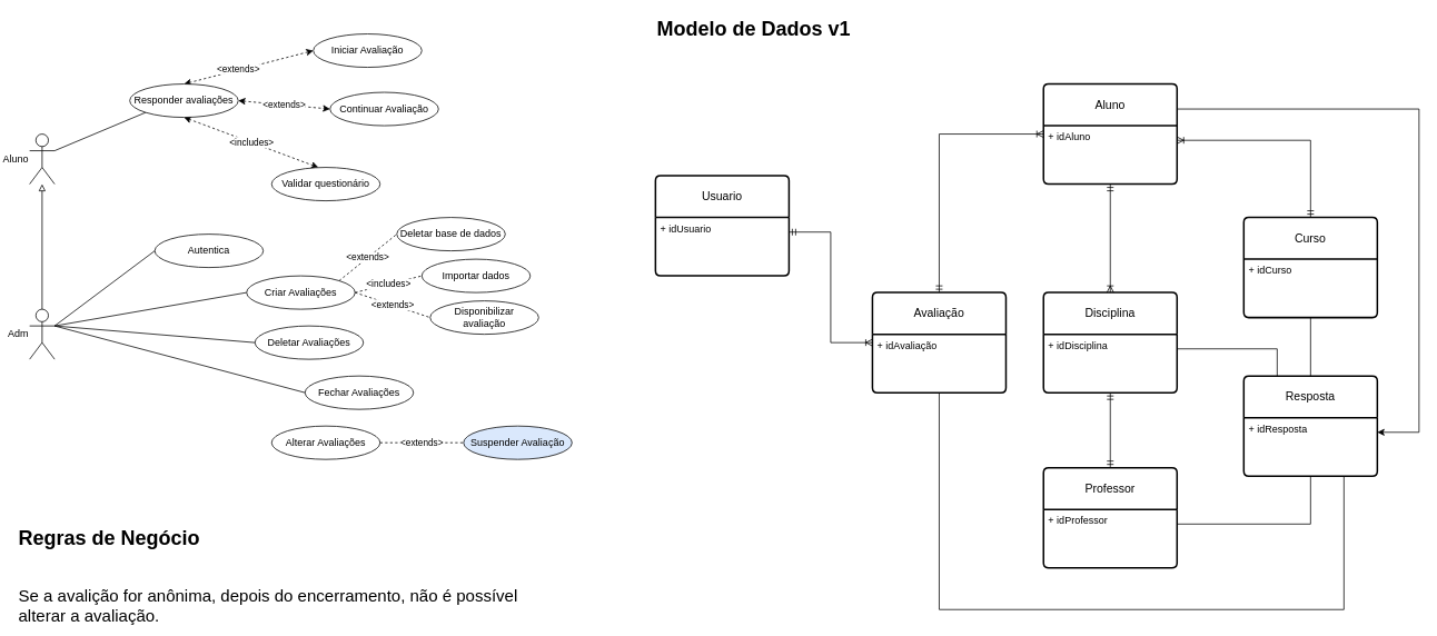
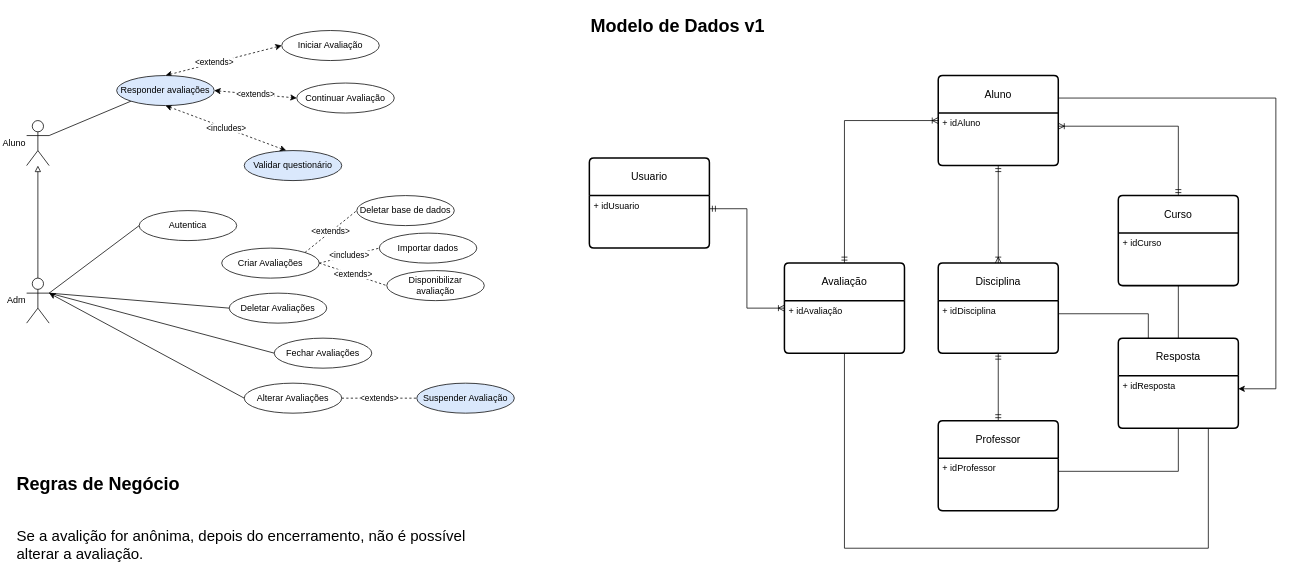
  <mxCell id="0" />
  <mxCell id="1" parent="0" />
  <mxCell id="2" style="rounded=0;orthogonalLoop=1;jettySize=auto;html=1;exitX=1;exitY=0.333;exitDx=0;exitDy=0;exitPerimeter=0;entryX=0;entryY=1;entryDx=0;entryDy=0;endArrow=none;endFill=0;" edge="1" parent="1" source="3" target="8"><mxGeometry relative="1" as="geometry" /></mxCell>
  <mxCell id="3" value="Aluno" style="shape=umlActor;verticalLabelPosition=middle;verticalAlign=middle;html=1;outlineConnect=0;labelPosition=left;align=right;" vertex="1" parent="1"><mxGeometry x="35" y="160" width="30" height="60" as="geometry" /></mxCell>
  <mxCell id="4" value="&amp;lt;includes&amp;gt;" style="rounded=0;orthogonalLoop=1;jettySize=auto;html=1;exitX=0.5;exitY=1;exitDx=0;exitDy=0;entryX=0.431;entryY=0;entryDx=0;entryDy=0;entryPerimeter=0;endArrow=classic;endFill=1;dashed=1;startArrow=classic;startFill=1;" edge="1" parent="1" source="8" target="9"><mxGeometry relative="1" as="geometry" /></mxCell>
  <mxCell id="5" style="rounded=0;orthogonalLoop=1;jettySize=auto;html=1;exitX=0.5;exitY=0;exitDx=0;exitDy=0;entryX=0;entryY=0.5;entryDx=0;entryDy=0;dashed=1;startArrow=classic;startFill=1;" edge="1" parent="1" source="8" target="10"><mxGeometry relative="1" as="geometry" /></mxCell>
  <mxCell id="6" value="&amp;lt;extends&amp;gt;" style="edgeLabel;html=1;align=center;verticalAlign=middle;resizable=0;points=[];" vertex="1" connectable="0" parent="5"><mxGeometry x="-0.168" y="3" relative="1" as="geometry"><mxPoint y="1" as="offset" /></mxGeometry></mxCell>
  <mxCell id="7" value="&amp;lt;extends&amp;gt;" style="rounded=0;orthogonalLoop=1;jettySize=auto;html=1;exitX=1;exitY=0.5;exitDx=0;exitDy=0;entryX=0;entryY=0.5;entryDx=0;entryDy=0;dashed=1;startArrow=classic;startFill=1;" edge="1" parent="1" source="8" target="11"><mxGeometry relative="1" as="geometry" /></mxCell>
- <mxCell id="8" value="Responder avaliações" style="ellipse;whiteSpace=wrap;html=1;" vertex="1" parent="1"><mxGeometry x="155" y="100" width="130" height="40" as="geometry" /></mxCell>
- <mxCell id="9" value="Validar questionário" style="ellipse;whiteSpace=wrap;html=1;" vertex="1" parent="1"><mxGeometry x="325" y="200" width="130" height="40" as="geometry" /></mxCell>
+ <mxCell id="8" value="Responder avaliações" style="ellipse;whiteSpace=wrap;html=1;fillColor=#dae8fc;" vertex="1" parent="1"><mxGeometry x="155" y="100" width="130" height="40" as="geometry" /></mxCell>
+ <mxCell id="9" value="Validar questionário" style="ellipse;whiteSpace=wrap;html=1;fillColor=#dae8fc;" vertex="1" parent="1"><mxGeometry x="325" y="200" width="130" height="40" as="geometry" /></mxCell>
  <mxCell id="10" value="Iniciar Avaliação" style="ellipse;whiteSpace=wrap;html=1;" vertex="1" parent="1"><mxGeometry x="375" y="40" width="130" height="40" as="geometry" /></mxCell>
  <mxCell id="11" value="Continuar Avaliação" style="ellipse;whiteSpace=wrap;html=1;" vertex="1" parent="1"><mxGeometry x="395" y="110" width="130" height="40" as="geometry" /></mxCell>
  <mxCell id="12" style="edgeStyle=orthogonalEdgeStyle;rounded=0;orthogonalLoop=1;jettySize=auto;html=1;exitX=0.5;exitY=0;exitDx=0;exitDy=0;exitPerimeter=0;endArrow=block;endFill=0;" edge="1" parent="1" source="17" target="3"><mxGeometry relative="1" as="geometry" /></mxCell>
  <mxCell id="13" style="rounded=0;orthogonalLoop=1;jettySize=auto;html=1;exitX=1;exitY=0.333;exitDx=0;exitDy=0;exitPerimeter=0;entryX=0;entryY=0.5;entryDx=0;entryDy=0;endArrow=none;endFill=0;" edge="1" parent="1" source="17" target="18"><mxGeometry relative="1" as="geometry" /></mxCell>
- <mxCell id="14" style="rounded=0;orthogonalLoop=1;jettySize=auto;html=1;exitX=1;exitY=0.333;exitDx=0;exitDy=0;exitPerimeter=0;entryX=0;entryY=0.5;entryDx=0;entryDy=0;endArrow=none;endFill=0;" edge="1" parent="1" source="17" target="22"><mxGeometry relative="1" as="geometry" /></mxCell>
  <mxCell id="15" style="rounded=0;orthogonalLoop=1;jettySize=auto;html=1;exitX=1;exitY=0.333;exitDx=0;exitDy=0;exitPerimeter=0;entryX=0;entryY=0.5;entryDx=0;entryDy=0;endArrow=none;endFill=0;" edge="1" parent="1" source="17" target="23"><mxGeometry relative="1" as="geometry" /></mxCell>
  <mxCell id="16" style="rounded=0;orthogonalLoop=1;jettySize=auto;html=1;exitX=1;exitY=0.333;exitDx=0;exitDy=0;exitPerimeter=0;entryX=0;entryY=0.5;entryDx=0;entryDy=0;endArrow=none;endFill=0;" edge="1" parent="1" source="17" target="24"><mxGeometry relative="1" as="geometry" /></mxCell>
  <mxCell id="17" value="Adm" style="shape=umlActor;verticalLabelPosition=middle;verticalAlign=middle;html=1;outlineConnect=0;labelPosition=left;align=right;" vertex="1" parent="1"><mxGeometry x="35" y="370" width="30" height="60" as="geometry" /></mxCell>
  <mxCell id="18" value="Autentica" style="ellipse;whiteSpace=wrap;html=1;" vertex="1" parent="1"><mxGeometry x="185" y="280" width="130" height="40" as="geometry" /></mxCell>
  <mxCell id="19" value="&amp;lt;extends&amp;gt;" style="rounded=0;orthogonalLoop=1;jettySize=auto;html=1;exitX=1;exitY=0;exitDx=0;exitDy=0;entryX=0;entryY=0.5;entryDx=0;entryDy=0;endArrow=none;endFill=0;dashed=1;" edge="1" parent="1" source="22" target="28"><mxGeometry relative="1" as="geometry" /></mxCell>
  <mxCell id="20" value="&amp;lt;includes&amp;gt;" style="rounded=0;orthogonalLoop=1;jettySize=auto;html=1;exitX=1;exitY=0.5;exitDx=0;exitDy=0;entryX=0;entryY=0.5;entryDx=0;entryDy=0;endArrow=none;endFill=0;dashed=1;" edge="1" parent="1" source="22" target="29"><mxGeometry relative="1" as="geometry" /></mxCell>
  <mxCell id="21" value="&amp;lt;extends&amp;gt;" style="rounded=0;orthogonalLoop=1;jettySize=auto;html=1;exitX=1;exitY=0.5;exitDx=0;exitDy=0;entryX=0;entryY=0.5;entryDx=0;entryDy=0;endArrow=none;endFill=0;dashed=1;" edge="1" parent="1" source="22" target="30"><mxGeometry relative="1" as="geometry" /></mxCell>
  <mxCell id="22" value="Criar Avaliações" style="ellipse;whiteSpace=wrap;html=1;" vertex="1" parent="1"><mxGeometry x="295" y="330" width="130" height="40" as="geometry" /></mxCell>
  <mxCell id="23" value="Deletar Avaliações" style="ellipse;whiteSpace=wrap;html=1;" vertex="1" parent="1"><mxGeometry x="305" y="390" width="130" height="40" as="geometry" /></mxCell>
  <mxCell id="24" value="Fechar Avaliações" style="ellipse;whiteSpace=wrap;html=1;" vertex="1" parent="1"><mxGeometry x="365" y="450" width="130" height="40" as="geometry" /></mxCell>
+ <mxCell id="25" style="rounded=0;orthogonalLoop=1;jettySize=auto;html=1;exitX=0;exitY=0.5;exitDx=0;exitDy=0;entryX=1;entryY=0.333;entryDx=0;entryDy=0;entryPerimeter=0;startArrow=none;startFill=0;" edge="1" parent="1" source="27" target="17"><mxGeometry relative="1" as="geometry" /></mxCell>
  <mxCell id="26" value="&amp;lt;extends&amp;gt;" style="edgeStyle=orthogonalEdgeStyle;rounded=0;orthogonalLoop=1;jettySize=auto;html=1;exitX=1;exitY=0.5;exitDx=0;exitDy=0;endArrow=none;endFill=0;dashed=1;" edge="1" parent="1" source="27" target="31"><mxGeometry relative="1" as="geometry" /></mxCell>
  <mxCell id="27" value="Alterar Avaliações" style="ellipse;whiteSpace=wrap;html=1;" vertex="1" parent="1"><mxGeometry x="325" y="510" width="130" height="40" as="geometry" /></mxCell>
  <mxCell id="28" value="Deletar base de dados" style="ellipse;whiteSpace=wrap;html=1;" vertex="1" parent="1"><mxGeometry x="475" y="260" width="130" height="40" as="geometry" /></mxCell>
  <mxCell id="29" value="Importar dados" style="ellipse;whiteSpace=wrap;html=1;" vertex="1" parent="1"><mxGeometry x="505" y="310" width="130" height="40" as="geometry" /></mxCell>
  <mxCell id="30" value="Disponibilizar &lt;br&gt;avaliação" style="ellipse;whiteSpace=wrap;html=1;" vertex="1" parent="1"><mxGeometry x="515" y="360" width="130" height="40" as="geometry" /></mxCell>
  <mxCell id="31" value="Suspender Avaliação" style="ellipse;whiteSpace=wrap;html=1;fillColor=#dae8fc;" vertex="1" parent="1"><mxGeometry x="555" y="510" width="130" height="40" as="geometry" /></mxCell>
  <mxCell id="32" value="Regras de Negócio" style="text;html=1;strokeColor=none;fillColor=none;align=left;verticalAlign=middle;whiteSpace=wrap;rounded=0;fontSize=24;fontStyle=1" vertex="1" parent="1"><mxGeometry x="20" y="630" width="345" height="30" as="geometry" /></mxCell>
  <mxCell id="33" value="Se a avalição for anônima, depois do encerramento, não é possível alterar a avaliação." style="text;html=1;strokeColor=none;fillColor=none;align=left;verticalAlign=middle;whiteSpace=wrap;rounded=0;fontSize=20;" vertex="1" parent="1"><mxGeometry x="20" y="710" width="615" height="30" as="geometry" /></mxCell>
  <mxCell id="34" value="Usuario" style="swimlane;childLayout=stackLayout;horizontal=1;startSize=50;horizontalStack=0;rounded=1;fontSize=14;fontStyle=0;strokeWidth=2;resizeParent=0;resizeLast=1;shadow=0;dashed=0;align=center;arcSize=4;whiteSpace=wrap;html=1;" vertex="1" parent="1"><mxGeometry x="785" y="210" width="160" height="120" as="geometry" /></mxCell>
  <mxCell id="35" value="+ idUsuario" style="align=left;strokeColor=none;fillColor=none;spacingLeft=4;fontSize=12;verticalAlign=top;resizable=0;rotatable=0;part=1;html=1;" vertex="1" parent="34"><mxGeometry y="50" width="160" height="70" as="geometry" /></mxCell>
  <mxCell id="36" style="edgeStyle=orthogonalEdgeStyle;rounded=0;orthogonalLoop=1;jettySize=auto;html=1;exitX=0.5;exitY=0;exitDx=0;exitDy=0;entryX=0;entryY=0.5;entryDx=0;entryDy=0;startArrow=ERmandOne;startFill=0;endArrow=ERoneToMany;endFill=0;" edge="1" parent="1" source="37" target="41"><mxGeometry relative="1" as="geometry" /></mxCell>
  <mxCell id="37" value="Avaliação" style="swimlane;childLayout=stackLayout;horizontal=1;startSize=50;horizontalStack=0;rounded=1;fontSize=14;fontStyle=0;strokeWidth=2;resizeParent=0;resizeLast=1;shadow=0;dashed=0;align=center;arcSize=4;whiteSpace=wrap;html=1;" vertex="1" parent="1"><mxGeometry x="1045" y="350" width="160" height="120" as="geometry" /></mxCell>
  <mxCell id="38" value="+ idAvaliação" style="align=left;strokeColor=none;fillColor=none;spacingLeft=4;fontSize=12;verticalAlign=top;resizable=0;rotatable=0;part=1;html=1;" vertex="1" parent="37"><mxGeometry y="50" width="160" height="70" as="geometry" /></mxCell>
  <mxCell id="39" style="edgeStyle=orthogonalEdgeStyle;rounded=0;orthogonalLoop=1;jettySize=auto;html=1;exitX=1;exitY=0.25;exitDx=0;exitDy=0;entryX=0;entryY=0.5;entryDx=0;entryDy=0;startArrow=ERmandOne;startFill=0;endArrow=ERoneToMany;endFill=0;" edge="1" parent="1" source="35" target="37"><mxGeometry relative="1" as="geometry" /></mxCell>
  <mxCell id="40" style="edgeStyle=orthogonalEdgeStyle;rounded=0;orthogonalLoop=1;jettySize=auto;html=1;exitX=1;exitY=0.25;exitDx=0;exitDy=0;entryX=1;entryY=0.25;entryDx=0;entryDy=0;" edge="1" parent="1" source="41" target="53"><mxGeometry relative="1" as="geometry"><Array as="points"><mxPoint x="1700" y="130" /><mxPoint x="1700" y="517" /></Array></mxGeometry></mxCell>
  <mxCell id="41" value="Aluno" style="swimlane;childLayout=stackLayout;horizontal=1;startSize=50;horizontalStack=0;rounded=1;fontSize=14;fontStyle=0;strokeWidth=2;resizeParent=0;resizeLast=1;shadow=0;dashed=0;align=center;arcSize=4;whiteSpace=wrap;html=1;" vertex="1" parent="1"><mxGeometry x="1250" y="100" width="160" height="120" as="geometry" /></mxCell>
  <mxCell id="42" value="+ idAluno" style="align=left;strokeColor=none;fillColor=none;spacingLeft=4;fontSize=12;verticalAlign=top;resizable=0;rotatable=0;part=1;html=1;" vertex="1" parent="41"><mxGeometry y="50" width="160" height="70" as="geometry" /></mxCell>
  <mxCell id="43" value="Curso" style="swimlane;childLayout=stackLayout;horizontal=1;startSize=50;horizontalStack=0;rounded=1;fontSize=14;fontStyle=0;strokeWidth=2;resizeParent=0;resizeLast=1;shadow=0;dashed=0;align=center;arcSize=4;whiteSpace=wrap;html=1;" vertex="1" parent="1"><mxGeometry x="1490" y="260" width="160" height="120" as="geometry" /></mxCell>
  <mxCell id="44" value="+ idCurso" style="align=left;strokeColor=none;fillColor=none;spacingLeft=4;fontSize=12;verticalAlign=top;resizable=0;rotatable=0;part=1;html=1;" vertex="1" parent="43"><mxGeometry y="50" width="160" height="70" as="geometry" /></mxCell>
  <mxCell id="45" style="edgeStyle=orthogonalEdgeStyle;rounded=0;orthogonalLoop=1;jettySize=auto;html=1;exitX=1;exitY=0.25;exitDx=0;exitDy=0;entryX=0.5;entryY=0;entryDx=0;entryDy=0;endArrow=ERmandOne;endFill=0;startArrow=ERoneToMany;startFill=0;" edge="1" parent="1" source="42" target="43"><mxGeometry relative="1" as="geometry" /></mxCell>
  <mxCell id="46" value="Disciplina" style="swimlane;childLayout=stackLayout;horizontal=1;startSize=50;horizontalStack=0;rounded=1;fontSize=14;fontStyle=0;strokeWidth=2;resizeParent=0;resizeLast=1;shadow=0;dashed=0;align=center;arcSize=4;whiteSpace=wrap;html=1;" vertex="1" parent="1"><mxGeometry x="1250" y="350" width="160" height="120" as="geometry" /></mxCell>
  <mxCell id="47" value="+ idDisciplina" style="align=left;strokeColor=none;fillColor=none;spacingLeft=4;fontSize=12;verticalAlign=top;resizable=0;rotatable=0;part=1;html=1;" vertex="1" parent="46"><mxGeometry y="50" width="160" height="70" as="geometry" /></mxCell>
  <mxCell id="48" style="edgeStyle=orthogonalEdgeStyle;rounded=0;orthogonalLoop=1;jettySize=auto;html=1;exitX=0.5;exitY=1;exitDx=0;exitDy=0;entryX=0.5;entryY=0;entryDx=0;entryDy=0;startArrow=ERmandOne;startFill=0;endArrow=ERoneToMany;endFill=0;" edge="1" parent="1" source="42" target="46"><mxGeometry relative="1" as="geometry" /></mxCell>
  <mxCell id="49" value="Professor" style="swimlane;childLayout=stackLayout;horizontal=1;startSize=50;horizontalStack=0;rounded=1;fontSize=14;fontStyle=0;strokeWidth=2;resizeParent=0;resizeLast=1;shadow=0;dashed=0;align=center;arcSize=4;whiteSpace=wrap;html=1;" vertex="1" parent="1"><mxGeometry x="1250" y="560" width="160" height="120" as="geometry" /></mxCell>
  <mxCell id="50" value="+ idProfessor" style="align=left;strokeColor=none;fillColor=none;spacingLeft=4;fontSize=12;verticalAlign=top;resizable=0;rotatable=0;part=1;html=1;" vertex="1" parent="49"><mxGeometry y="50" width="160" height="70" as="geometry" /></mxCell>
  <mxCell id="51" style="edgeStyle=orthogonalEdgeStyle;rounded=0;orthogonalLoop=1;jettySize=auto;html=1;exitX=0.5;exitY=1;exitDx=0;exitDy=0;startArrow=ERmandOne;startFill=0;endArrow=ERmandOne;endFill=0;" edge="1" parent="1" source="47" target="49"><mxGeometry relative="1" as="geometry" /></mxCell>
  <mxCell id="52" value="Resposta" style="swimlane;childLayout=stackLayout;horizontal=1;startSize=50;horizontalStack=0;rounded=1;fontSize=14;fontStyle=0;strokeWidth=2;resizeParent=0;resizeLast=1;shadow=0;dashed=0;align=center;arcSize=4;whiteSpace=wrap;html=1;" vertex="1" parent="1"><mxGeometry x="1490" y="450" width="160" height="120" as="geometry" /></mxCell>
  <mxCell id="53" value="+ idResposta" style="align=left;strokeColor=none;fillColor=none;spacingLeft=4;fontSize=12;verticalAlign=top;resizable=0;rotatable=0;part=1;html=1;" vertex="1" parent="52"><mxGeometry y="50" width="160" height="70" as="geometry" /></mxCell>
  <mxCell id="54" style="rounded=0;orthogonalLoop=1;jettySize=auto;html=1;exitX=0.5;exitY=1;exitDx=0;exitDy=0;entryX=0.5;entryY=0;entryDx=0;entryDy=0;edgeStyle=orthogonalEdgeStyle;endArrow=none;endFill=0;" edge="1" parent="1" source="44" target="52"><mxGeometry relative="1" as="geometry" /></mxCell>
  <mxCell id="55" style="edgeStyle=orthogonalEdgeStyle;rounded=0;orthogonalLoop=1;jettySize=auto;html=1;exitX=1;exitY=0.25;exitDx=0;exitDy=0;entryX=0.25;entryY=0;entryDx=0;entryDy=0;endArrow=none;endFill=0;" edge="1" parent="1" source="47" target="52"><mxGeometry relative="1" as="geometry" /></mxCell>
  <mxCell id="56" style="edgeStyle=orthogonalEdgeStyle;rounded=0;orthogonalLoop=1;jettySize=auto;html=1;exitX=1;exitY=0.25;exitDx=0;exitDy=0;entryX=0.5;entryY=1;entryDx=0;entryDy=0;endArrow=none;endFill=0;" edge="1" parent="1" source="50" target="53"><mxGeometry relative="1" as="geometry" /></mxCell>
  <mxCell id="57" style="edgeStyle=orthogonalEdgeStyle;rounded=0;orthogonalLoop=1;jettySize=auto;html=1;exitX=0.5;exitY=1;exitDx=0;exitDy=0;entryX=0.75;entryY=1;entryDx=0;entryDy=0;endArrow=none;endFill=0;" edge="1" parent="1" source="38" target="53"><mxGeometry relative="1" as="geometry"><Array as="points"><mxPoint x="1125" y="730" /><mxPoint x="1610" y="730" /></Array></mxGeometry></mxCell>
  <mxCell id="58" value="Modelo de Dados v1" style="text;html=1;strokeColor=none;fillColor=none;align=left;verticalAlign=middle;whiteSpace=wrap;rounded=0;fontSize=24;fontStyle=1" vertex="1" parent="1"><mxGeometry x="785" y="20" width="345" height="30" as="geometry" /></mxCell>
